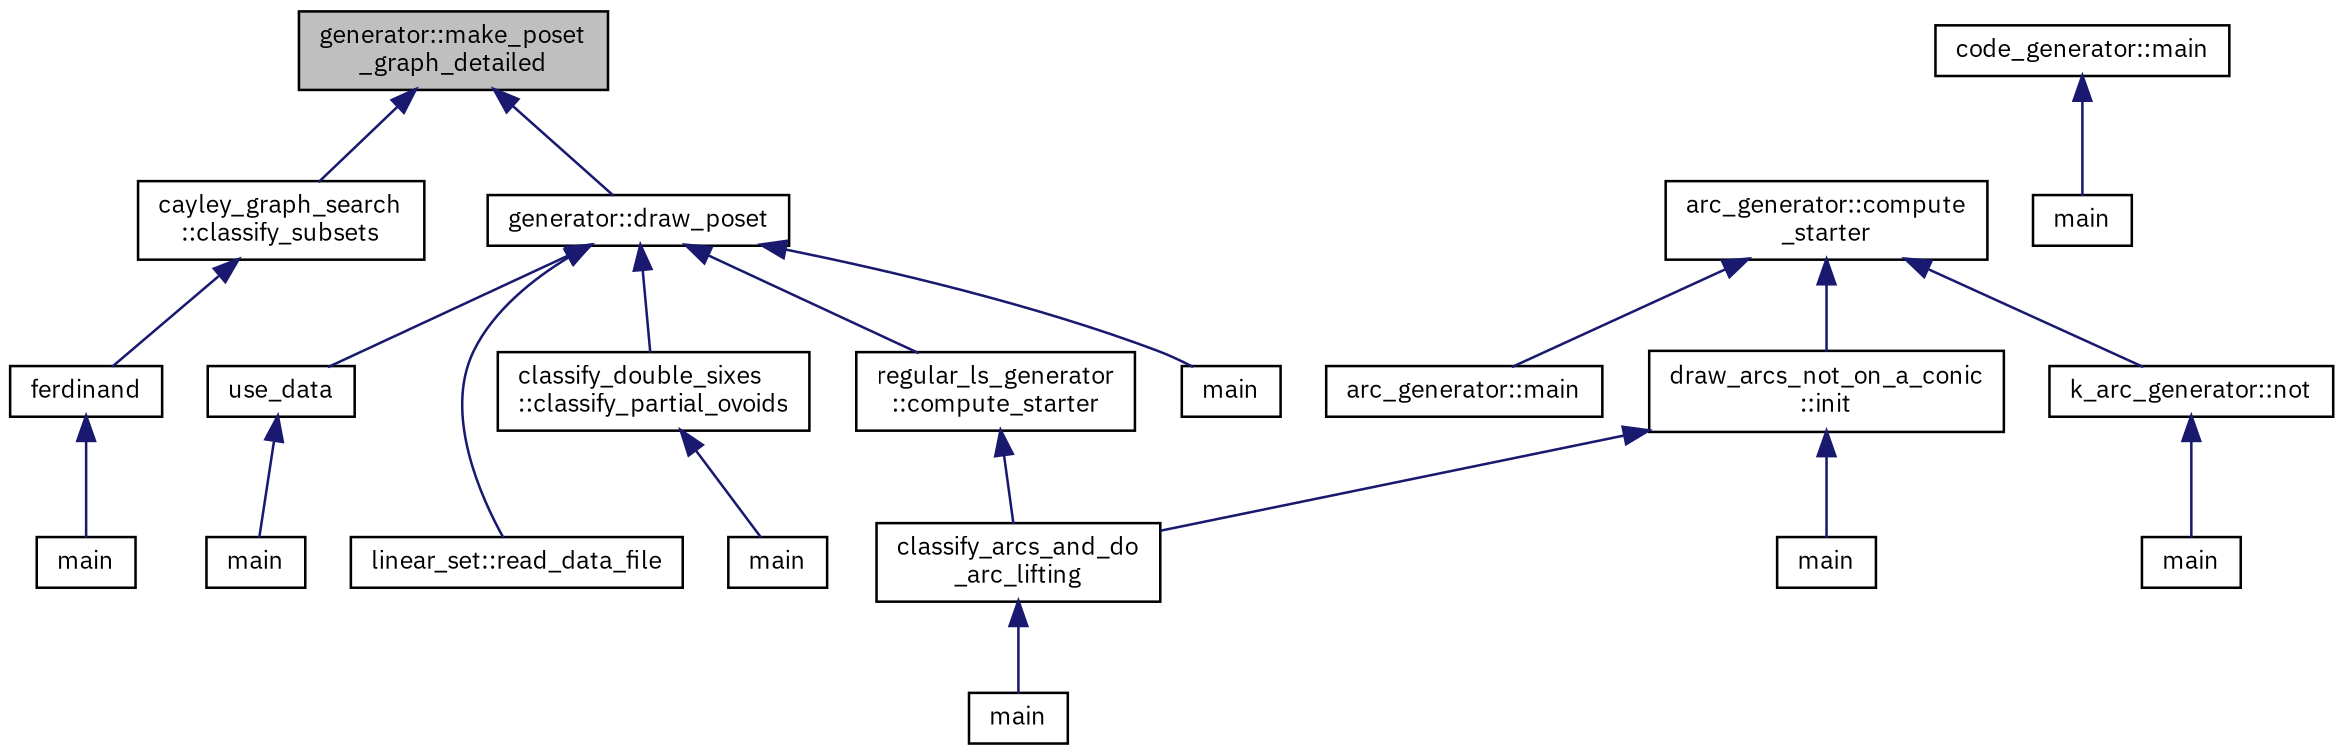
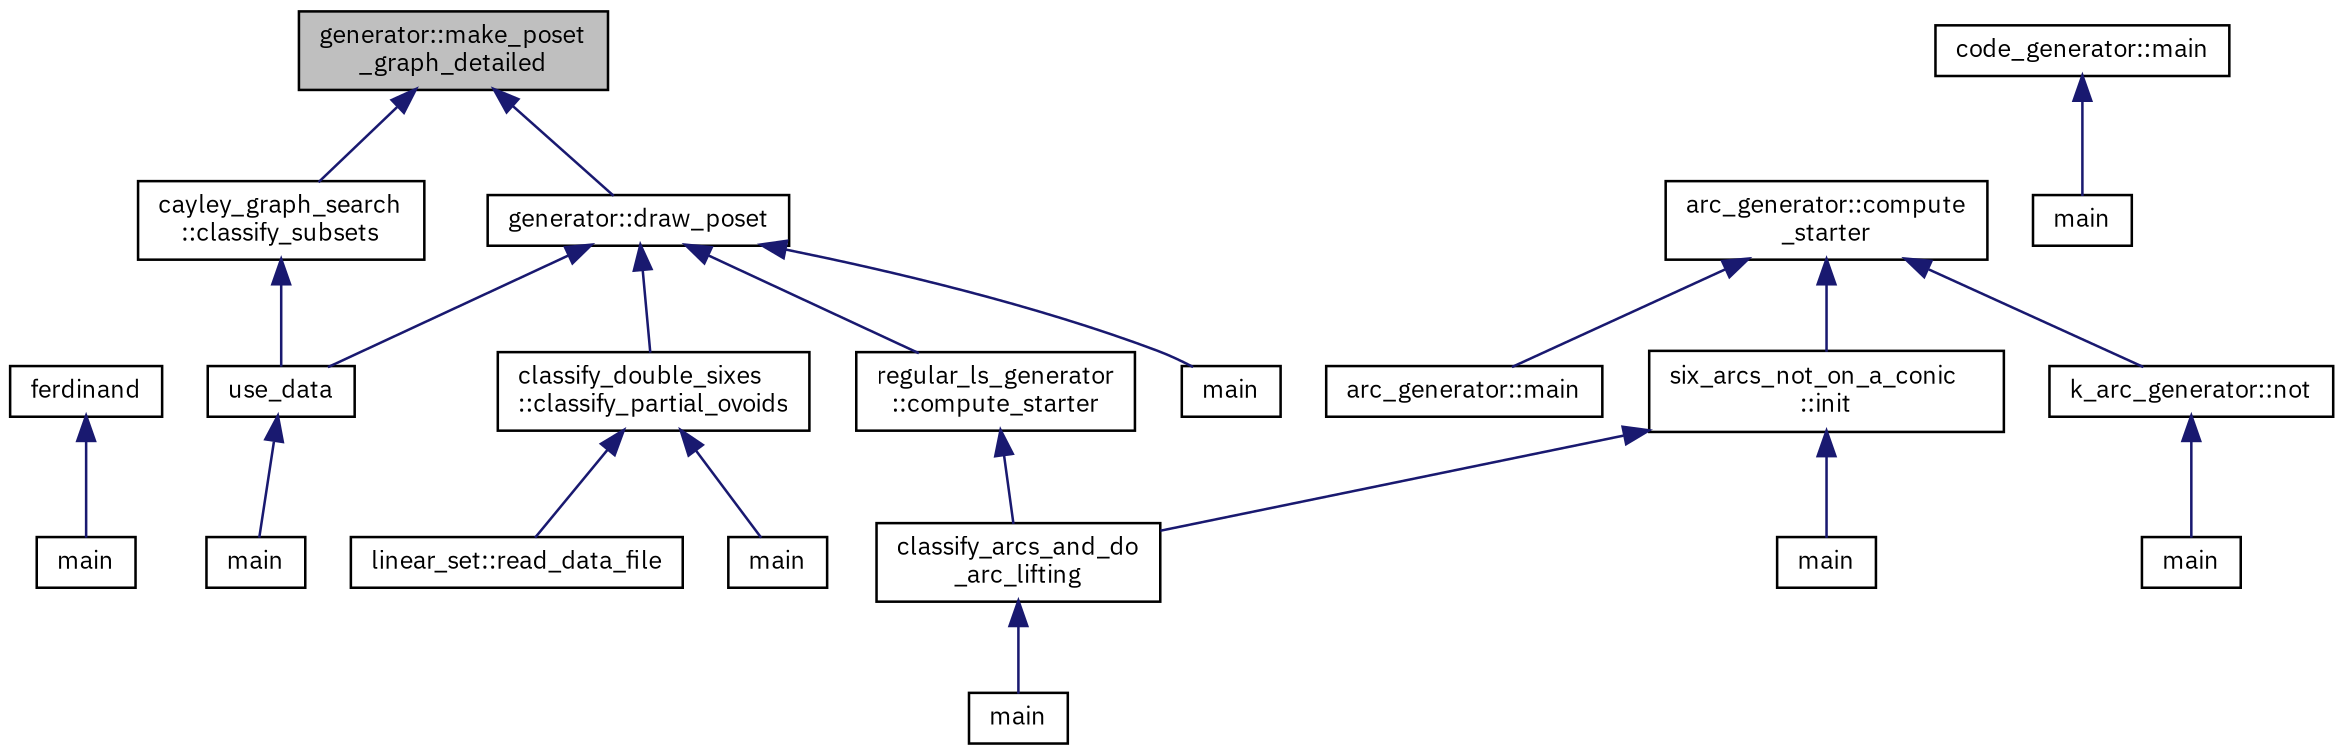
  digraph {
    fontname="IBM Plex Sans"
    rankdir=TB
    node [color=black fillcolor=white fontname="IBM Plex Sans" fontsize=10 shape=record style=filled]
    edge [color=midnightblue dir=back fontname="IBM Plex Sans" fontsize=10 labelfontname=Helvetica labelfontsize=10 style=solid]
    n1 [fillcolor=grey75 fontcolor=black height=0.2 label="generator::make_poset\l_graph_detailed" width=0.4]
    n2 [height=0.2 label="generator::draw_poset" width=0.4]
    n3 [height=0.2 label="cayley_graph_search\l::classify_subsets" width=0.4]
    n4 [height=0.2 label=main width=0.4]
    n5 [height=0.2 label="regular_ls_generator\l::compute_starter" width=0.4]
    n6 [height=0.2 label="linear_set::read_data_file" width=0.4]
    n7 [height=0.2 label=use_data width=0.4]
    n8 [height=0.2 label="classify_double_sixes\l::classify_partial_ovoids" width=0.4]
    n9 [height=0.2 label="code_generator::main" width=0.4]
    n10 [height=0.2 label=main width=0.4]
    n11 [height=0.2 label=ferdinand width=0.4]
    n12 [height=0.2 label="classify_arcs_and_do\l_arc_lifting" width=0.4]
    n13 [height=0.2 label=main width=0.4]
    n14 [height=0.2 label=main width=0.4]
    n15 [height=0.2 label="arc_generator::compute\l_starter" width=0.4]
    n16 [height=0.2 label="arc_generator::main" width=0.4]
    n17 [height=0.2 label="k_arc_generator::not" width=0.4]
-   n18 [height=0.2 label="draw_arcs_not_on_a_conic\l::init" width=0.4]
+   n18 [height=0.2 label="six_arcs_not_on_a_conic\l::init" width=0.4]
    n19 [height=0.2 label=main width=0.4]
    n20 [height=0.2 label=main width=0.4]
    n21 [height=0.2 label=main width=0.4]
    n22 [height=0.2 label=main width=0.4]
    n1 -> n2
    n1 -> n3
    n2 -> n4
    n2 -> n5
-   n2 -> n6
+   n8 -> n6
    n2 -> n7
    n2 -> n8
-   n3 -> n11
+   n3 -> n7
    n5 -> n12
    n7 -> n14
    n8 -> n19
    n9 -> n10
    n11 -> n20
    n12 -> n13
    n15 -> n16
    n15 -> n17
    n15 -> n18
    n17 -> n21
    n18 -> n12
    n18 -> n22
  }
